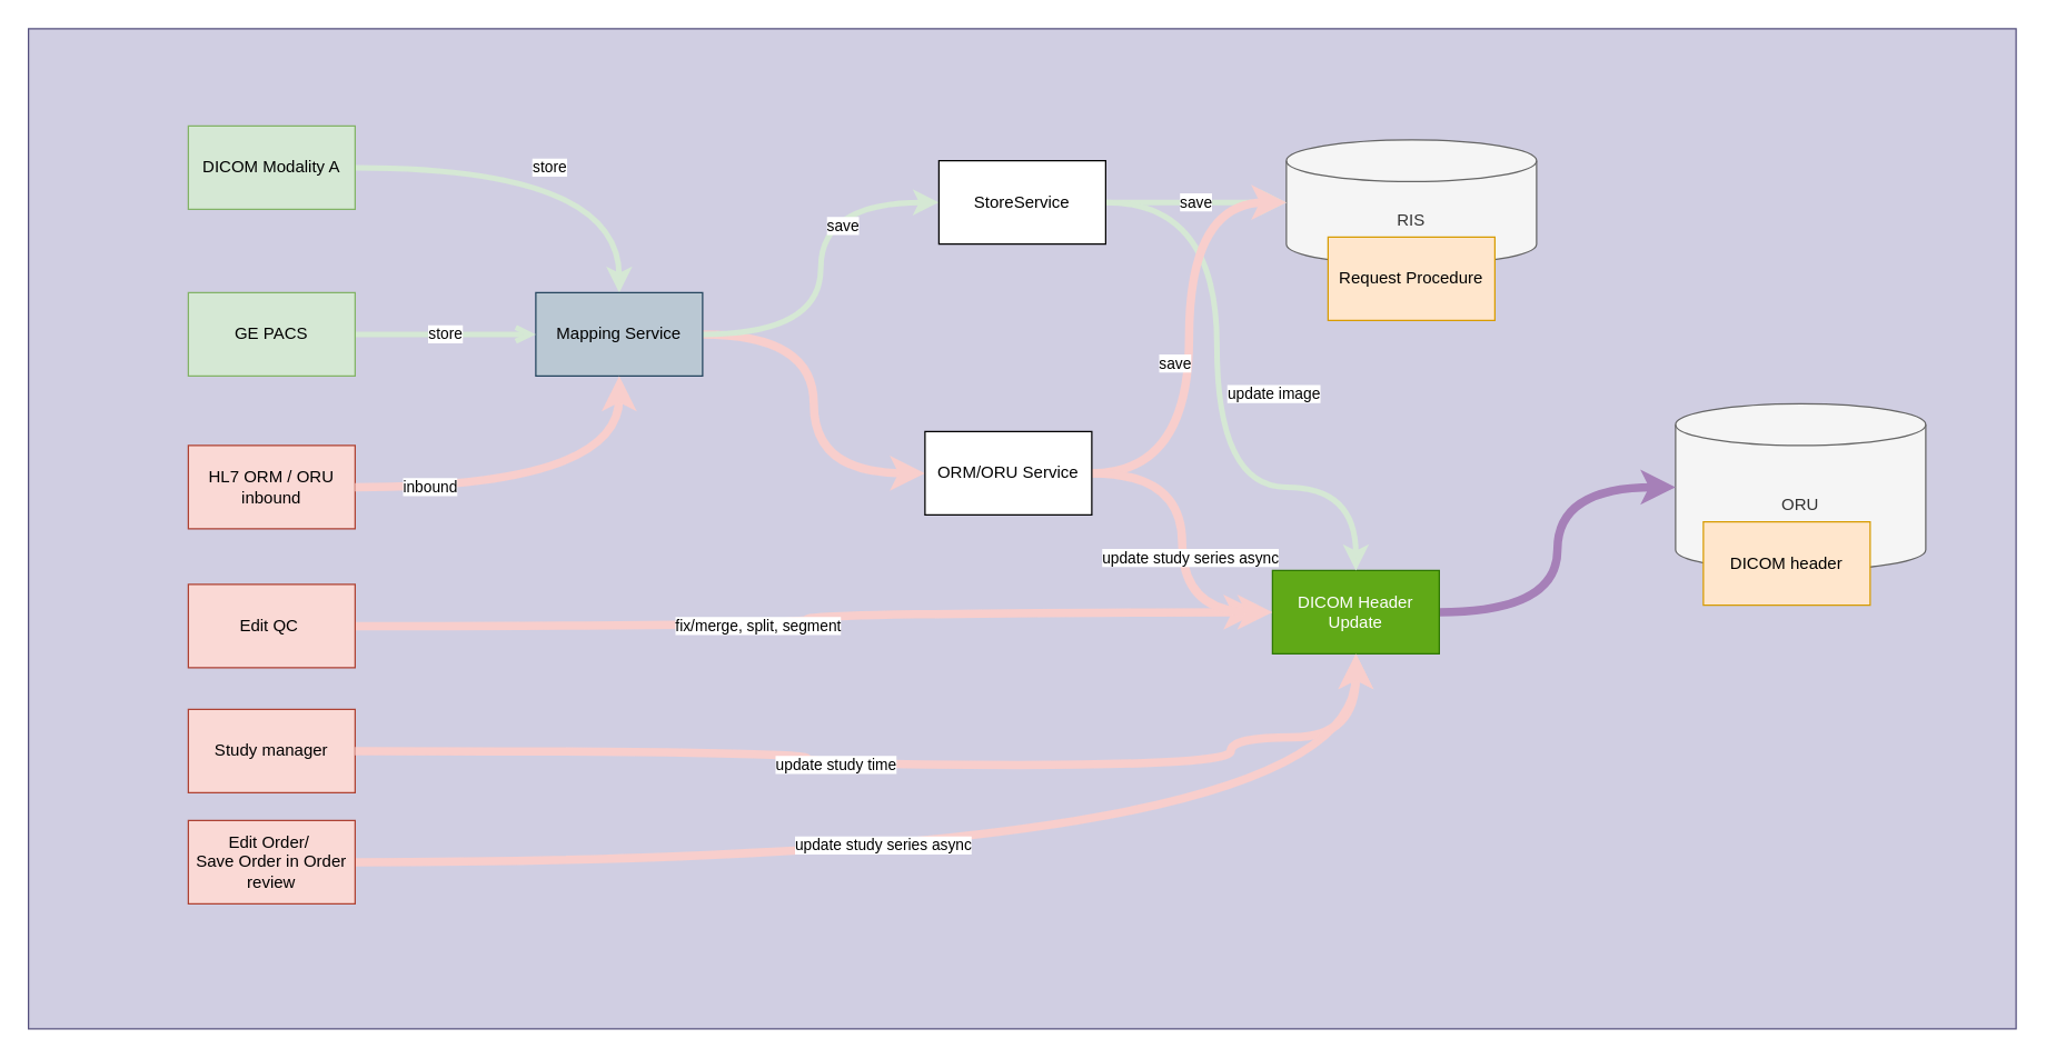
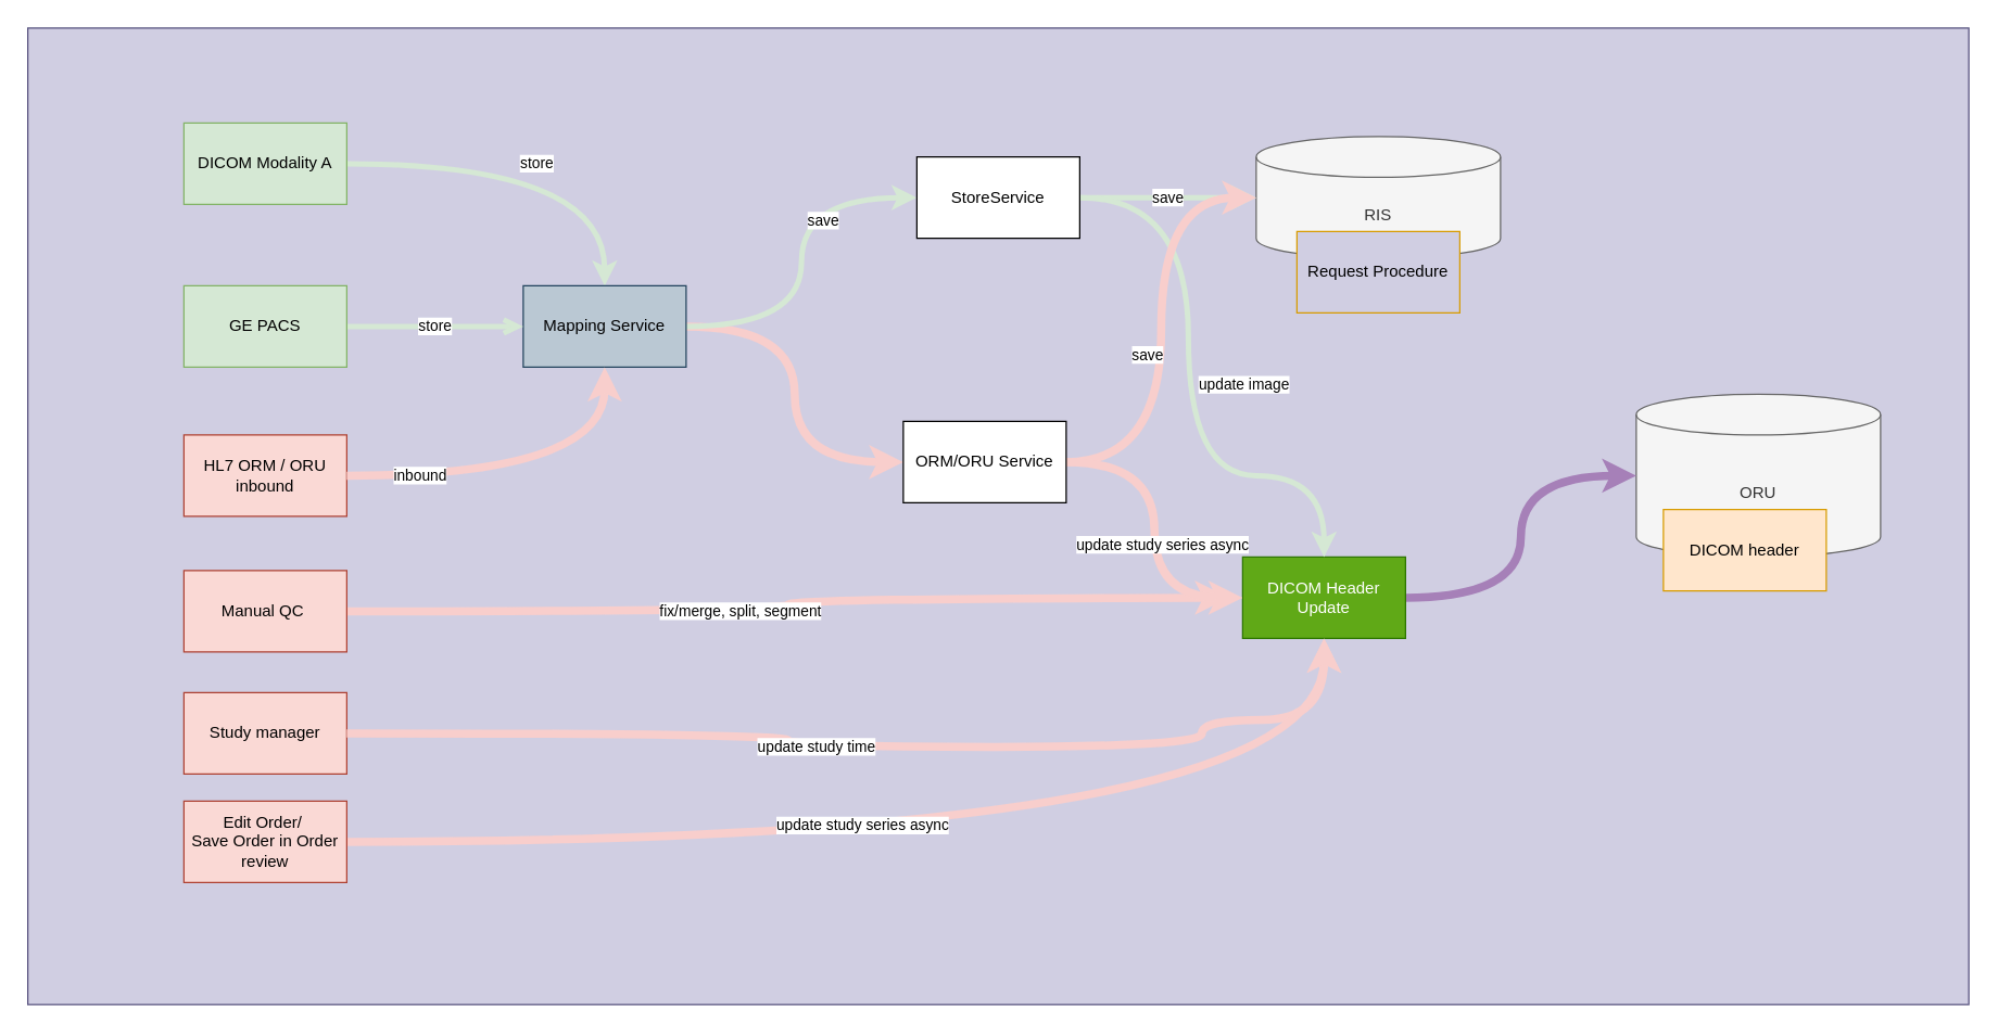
  <mxCell id="0" />
  <mxCell id="1" parent="0" />
  <mxCell id="2" value="" style="rounded=0;whiteSpace=wrap;html=1;fillColor=#d0cee2;strokeColor=#56517e;" parent="1" vertex="1"><mxGeometry x="20" y="20" width="1430" height="720" as="geometry" /></mxCell>
  <mxCell id="3" value="store" style="edgeStyle=orthogonalEdgeStyle;orthogonalLoop=1;jettySize=auto;html=1;strokeColor=#D5E8D4;strokeWidth=4;curved=1;" parent="1" source="4" target="8" edge="1"><mxGeometry relative="1" as="geometry" /></mxCell>
  <mxCell id="4" value="DICOM Modality A" style="rounded=0;whiteSpace=wrap;html=1;fillColor=#d5e8d4;strokeColor=#82b366;" parent="1" vertex="1"><mxGeometry x="135" y="90" width="120" height="60" as="geometry" /></mxCell>
  <mxCell id="5" style="edgeStyle=orthogonalEdgeStyle;orthogonalLoop=1;jettySize=auto;html=1;entryX=0;entryY=0.5;entryDx=0;entryDy=0;fillColor=#fad9d5;strokeColor=#F8CECC;strokeWidth=6;curved=1;" parent="1" source="8" target="30" edge="1"><mxGeometry relative="1" as="geometry" /></mxCell>
  <mxCell id="6" style="edgeStyle=orthogonalEdgeStyle;orthogonalLoop=1;jettySize=auto;html=1;entryX=0;entryY=0.5;entryDx=0;entryDy=0;strokeColor=#D5E8D4;curved=1;rounded=0;strokeWidth=4;" parent="1" source="8" target="25" edge="1"><mxGeometry relative="1" as="geometry" /></mxCell>
  <mxCell id="7" value="save" style="edgeLabel;html=1;align=center;verticalAlign=middle;resizable=0;points=[];" parent="6" vertex="1" connectable="0"><mxGeometry x="0.238" y="-15" relative="1" as="geometry"><mxPoint as="offset" /></mxGeometry></mxCell>
  <mxCell id="8" value="Mapping Service" style="rounded=0;whiteSpace=wrap;html=1;fillColor=#bac8d3;strokeColor=#23445d;" parent="1" vertex="1"><mxGeometry x="385" y="210" width="120" height="60" as="geometry" /></mxCell>
  <mxCell id="9" value="RIS" style="shape=cylinder3;whiteSpace=wrap;html=1;boundedLbl=1;backgroundOutline=1;size=15;fillColor=#f5f5f5;strokeColor=#666666;fontColor=#333333;" parent="1" vertex="1"><mxGeometry x="925" y="100" width="180" height="90" as="geometry" /></mxCell>
  <mxCell id="10" value="ORU" style="shape=cylinder3;whiteSpace=wrap;html=1;boundedLbl=1;backgroundOutline=1;size=15;fillColor=#f5f5f5;strokeColor=#666666;fontColor=#333333;" parent="1" vertex="1"><mxGeometry x="1205" y="290" width="180" height="120" as="geometry" /></mxCell>
  <mxCell id="11" value="DICOM header" style="rounded=0;whiteSpace=wrap;html=1;fillColor=#ffe6cc;strokeColor=#d79b00;" parent="1" vertex="1"><mxGeometry x="1225" y="375" width="120" height="60" as="geometry" /></mxCell>
- <mxCell id="12" value="Request Procedure" style="rounded=0;whiteSpace=wrap;html=1;fillColor=#ffe6cc;strokeColor=#d79b00;" parent="1" vertex="1"><mxGeometry x="955" y="170" width="120" height="60" as="geometry" /></mxCell>
+ <mxCell id="12" value="Request Procedure" style="rounded=0;whiteSpace=wrap;html=1;fillColor=#d0cee2;strokeColor=#d79b00;" parent="1" vertex="1"><mxGeometry x="955" y="170" width="120" height="60" as="geometry" /></mxCell>
  <mxCell id="13" value="store" style="edgeStyle=orthogonalEdgeStyle;rounded=0;orthogonalLoop=1;jettySize=auto;html=1;strokeColor=#D5E8D4;strokeWidth=4;endArrow=open;" parent="1" source="14" target="8" edge="1"><mxGeometry relative="1" as="geometry"><mxPoint x="335" y="120" as="targetPoint" /></mxGeometry></mxCell>
  <mxCell id="14" value="GE PACS" style="rounded=0;whiteSpace=wrap;html=1;fillColor=#d5e8d4;strokeColor=#82b366;" parent="1" vertex="1"><mxGeometry x="135" y="210" width="120" height="60" as="geometry" /></mxCell>
  <mxCell id="15" value="HL7 ORM / ORU inbound" style="rounded=0;whiteSpace=wrap;html=1;fillColor=#fad9d5;strokeColor=#ae4132;" parent="1" vertex="1"><mxGeometry x="135" y="320" width="120" height="60" as="geometry" /></mxCell>
  <mxCell id="16" value="fix/merge, split, segment" style="edgeStyle=orthogonalEdgeStyle;orthogonalLoop=1;jettySize=auto;html=1;strokeWidth=6;fillColor=#fad9d5;curved=1;strokeColor=#F8CECC;" parent="1" source="17" edge="1"><mxGeometry x="-0.121" relative="1" as="geometry"><mxPoint x="905" y="440" as="targetPoint" /><mxPoint as="offset" /></mxGeometry></mxCell>
- <mxCell id="17" value="Edit QC&amp;nbsp;" style="rounded=0;whiteSpace=wrap;html=1;labelBackgroundColor=none;fillColor=#fad9d5;strokeColor=#ae4132;" parent="1" vertex="1"><mxGeometry x="135" y="420" width="120" height="60" as="geometry" /></mxCell>
+ <mxCell id="17" value="Manual QC&amp;nbsp;" style="rounded=0;whiteSpace=wrap;html=1;labelBackgroundColor=none;fillColor=#fad9d5;strokeColor=#ae4132;" parent="1" vertex="1"><mxGeometry x="135" y="420" width="120" height="60" as="geometry" /></mxCell>
  <mxCell id="18" style="edgeStyle=orthogonalEdgeStyle;orthogonalLoop=1;jettySize=auto;html=1;entryX=0;entryY=0.5;entryDx=0;entryDy=0;entryPerimeter=0;curved=1;strokeColor=#A680B8;strokeWidth=6;" parent="1" source="19" target="10" edge="1"><mxGeometry relative="1" as="geometry" /></mxCell>
  <mxCell id="19" value="DICOM Header Update" style="rounded=0;whiteSpace=wrap;html=1;labelBackgroundColor=none;fillColor=#60a917;strokeColor=#2D7600;fontColor=#ffffff;" parent="1" vertex="1"><mxGeometry x="915" y="410" width="120" height="60" as="geometry" /></mxCell>
  <mxCell id="20" value="" style="endArrow=classic;html=1;exitX=1;exitY=0.5;exitDx=0;exitDy=0;entryX=0.5;entryY=1;entryDx=0;entryDy=0;fillColor=#fad9d5;strokeColor=#F8CECC;curved=1;strokeWidth=6;" parent="1" source="15" target="8" edge="1"><mxGeometry relative="1" as="geometry"><mxPoint x="665" y="349.5" as="sourcePoint" /><mxPoint x="395" y="160" as="targetPoint" /><Array as="points"><mxPoint x="445" y="350" /></Array></mxGeometry></mxCell>
  <mxCell id="21" value="inbound" style="edgeLabel;html=1;align=center;verticalAlign=middle;resizable=0;points=[];" parent="20" vertex="1" connectable="0"><mxGeometry x="-0.428" y="1" relative="1" as="geometry"><mxPoint x="-24" as="offset" /></mxGeometry></mxCell>
  <mxCell id="22" value="save" style="edgeStyle=orthogonalEdgeStyle;orthogonalLoop=1;jettySize=auto;html=1;entryX=0;entryY=0.5;entryDx=0;entryDy=0;entryPerimeter=0;strokeColor=#D5E8D4;curved=1;rounded=0;strokeWidth=4;" parent="1" source="25" target="9" edge="1"><mxGeometry relative="1" as="geometry" /></mxCell>
  <mxCell id="23" style="edgeStyle=orthogonalEdgeStyle;orthogonalLoop=1;jettySize=auto;html=1;strokeColor=#D5E8D4;curved=1;rounded=0;strokeWidth=4;" parent="1" source="25" target="19" edge="1"><mxGeometry relative="1" as="geometry"><Array as="points"><mxPoint x="875" y="145" /><mxPoint x="875" y="350" /></Array></mxGeometry></mxCell>
  <mxCell id="24" value="update image" style="edgeLabel;html=1;align=center;verticalAlign=middle;resizable=0;points=[];" parent="23" vertex="1" connectable="0"><mxGeometry x="-0.025" y="2" relative="1" as="geometry"><mxPoint x="38" as="offset" /></mxGeometry></mxCell>
  <mxCell id="25" value="StoreService" style="rounded=0;whiteSpace=wrap;html=1;labelBackgroundColor=none;" parent="1" vertex="1"><mxGeometry x="675" y="115" width="120" height="60" as="geometry" /></mxCell>
  <mxCell id="26" style="edgeStyle=orthogonalEdgeStyle;orthogonalLoop=1;jettySize=auto;html=1;entryX=0;entryY=0.5;entryDx=0;entryDy=0;strokeColor=#F8CECC;entryPerimeter=0;curved=1;strokeWidth=6;fillColor=#fad9d5;" parent="1" source="30" target="9" edge="1"><mxGeometry relative="1" as="geometry" /></mxCell>
  <mxCell id="27" value="save" style="edgeLabel;html=1;align=center;verticalAlign=middle;resizable=0;points=[];" parent="26" vertex="1" connectable="0"><mxGeometry x="-0.331" y="11" relative="1" as="geometry"><mxPoint y="-38" as="offset" /></mxGeometry></mxCell>
  <mxCell id="28" style="edgeStyle=orthogonalEdgeStyle;orthogonalLoop=1;jettySize=auto;html=1;entryX=0;entryY=0.5;entryDx=0;entryDy=0;strokeColor=#F8CECC;curved=1;strokeWidth=6;fillColor=#fad9d5;" parent="1" source="30" target="19" edge="1"><mxGeometry relative="1" as="geometry" /></mxCell>
  <mxCell id="29" value="update study series async" style="edgeLabel;html=1;align=center;verticalAlign=middle;resizable=0;points=[];" parent="28" vertex="1" connectable="0"><mxGeometry x="-0.104" y="5" relative="1" as="geometry"><mxPoint y="22" as="offset" /></mxGeometry></mxCell>
  <mxCell id="30" value="ORM/ORU Service" style="rounded=0;whiteSpace=wrap;html=1;labelBackgroundColor=none;" parent="1" vertex="1"><mxGeometry x="665" y="310" width="120" height="60" as="geometry" /></mxCell>
  <mxCell id="31" value="Study manager" style="rounded=0;whiteSpace=wrap;html=1;labelBackgroundColor=none;fillColor=#fad9d5;strokeColor=#ae4132;" parent="1" vertex="1"><mxGeometry x="135" y="510" width="120" height="60" as="geometry" /></mxCell>
  <mxCell id="32" value="update study time" style="edgeStyle=orthogonalEdgeStyle;orthogonalLoop=1;jettySize=auto;html=1;strokeWidth=6;fillColor=#fad9d5;curved=1;strokeColor=#F8CECC;" parent="1" target="19" edge="1"><mxGeometry x="-0.121" relative="1" as="geometry"><mxPoint x="255" y="540" as="sourcePoint" /><mxPoint x="905" y="530" as="targetPoint" /><mxPoint as="offset" /><Array as="points"><mxPoint x="580" y="540" /><mxPoint x="580" y="550" /><mxPoint x="885" y="550" /><mxPoint x="885" y="530" /><mxPoint x="975" y="530" /></Array></mxGeometry></mxCell>
  <mxCell id="33" style="edgeStyle=orthogonalEdgeStyle;curved=1;orthogonalLoop=1;jettySize=auto;html=1;entryX=0.5;entryY=1;entryDx=0;entryDy=0;strokeWidth=6;strokeColor=#F8CECC;" parent="1" source="35" target="19" edge="1"><mxGeometry relative="1" as="geometry" /></mxCell>
  <mxCell id="34" value="update study series async" style="edgeLabel;html=1;align=center;verticalAlign=middle;resizable=0;points=[];" parent="33" vertex="1" connectable="0"><mxGeometry x="-0.128" y="13" relative="1" as="geometry"><mxPoint as="offset" /></mxGeometry></mxCell>
  <mxCell id="35" value="Edit Order/&amp;nbsp;&lt;br&gt;Save Order in Order review" style="rounded=0;whiteSpace=wrap;html=1;fillColor=#fad9d5;strokeColor=#ae4132;" parent="1" vertex="1"><mxGeometry x="135" y="590" width="120" height="60" as="geometry" /></mxCell>
